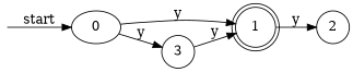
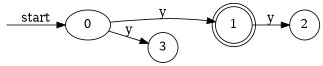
  digraph {
    rankdir=LR
    node [shape=circle]
    __start [shape=point style=invis]
    0 [shape=""]
    1 [shape=doublecircle]
    3
    2
    __start -> 0 [label=start]
    0 -> 1 [label=y]
    0 -> 3 [label=y]
    1 -> 2 [label=y]
-   3 -> 1 [label=y]
  }
